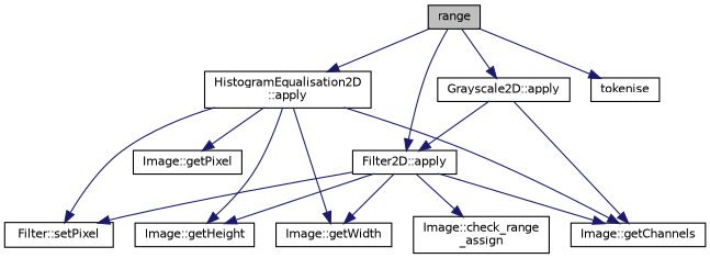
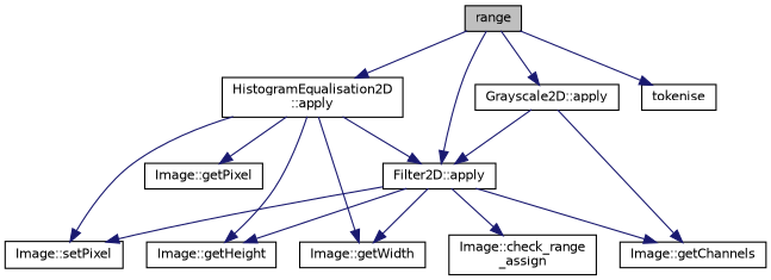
  digraph {
    rankdir=TB
    node [color=black fillcolor=white fontname=Helvetica fontsize=10 shape=record style=filled]
    edge [color=midnightblue fontname=Helvetica fontsize=10 labelfontname=Helvetica labelfontsize=10 style=solid]
    n1 [fillcolor=grey75 fontcolor=black height=0.2 label=range width=0.4]
    n2 [height=0.2 label="Grayscale2D::apply" width=0.4]
    n3 [height=0.2 label="Filter2D::apply" width=0.4]
    n4 [height=0.2 label="HistogramEqualisation2D\l::apply" width=0.4]
    n5 [height=0.2 label=tokenise width=0.4]
    n6 [height=0.2 label="Image::getChannels" width=0.4]
    n7 [height=0.2 label="Image::check_range\l_assign" width=0.4]
    n8 [height=0.2 label="Image::getHeight" width=0.4]
    n9 [height=0.2 label="Image::getWidth" width=0.4]
-   n10 [height=0.2 label="Filter::setPixel" width=0.4]
+   n10 [height=0.2 label="Image::setPixel" width=0.4]
    n11 [height=0.2 label="Image::getPixel" width=0.4]
    n1 -> n2
    n1 -> n3
    n1 -> n4
    n1 -> n5
    n2 -> n3
    n2 -> n6
    n3 -> n6
    n3 -> n7
    n3 -> n8
    n3 -> n9
    n3 -> n10
-   n4 -> n6
+   n4 -> n3
    n4 -> n8
    n4 -> n9
    n4 -> n10
    n4 -> n11
  }
